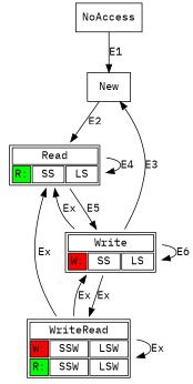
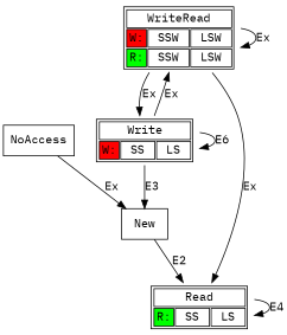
  digraph {
    fontname="IBM Plex Mono"
    node [fontname="IBM Plex Mono" shape=plaintext]
    edge [fontname="IBM Plex Mono"]
    n1 [label=NoAccess shape=rectangle]
    n2 [label=New shape=rectangle]
    n3 [label=<<TABLE BGCOLOR="white"> <tr>          <td colspan="3">Read</td>        </tr> <tr>          <td bgcolor="green">R:</td>         <td> SS </td>         <td> LS </td>       </tr> </TABLE>>]
    n4 [label=<<TABLE BGCOLOR="white"> <tr>          <td colspan="3">Write</td>        </tr> <tr>          <td bgcolor="red">W:</td>         <td> SS </td>         <td> LS </td>       </tr> </TABLE>>]
    n5 [label=<<TABLE BGCOLOR="white"> <tr>          <td colspan="3">WriteRead</td>        </tr> <tr>          <td bgcolor="red">W:</td>         <td> SSW </td>         <td> LSW </td>       </tr> <tr>          <td bgcolor="green">R:</td>         <td> SSW </td>         <td> LSW </td>       </tr> </TABLE>>]
-   n1 -> n2 [label=E1]
+   n1 -> n2 [label=Ex]
    n2 -> n3 [label=E2]
    n3 -> n3 [label=E4]
-   n3 -> n4 [label=E5]
    n4 -> n2 [label=E3]
-   n4 -> n3 [label=Ex]
    n4 -> n4 [label=E6]
    n4 -> n5 [label=Ex]
    n5 -> n3 [label=Ex]
    n5 -> n4 [label=Ex]
    n5 -> n5 [label=Ex]
  }
